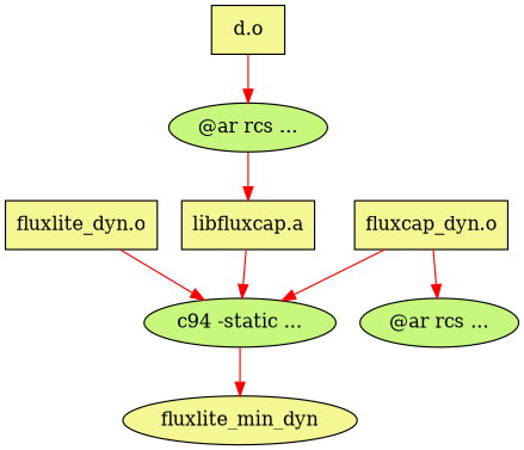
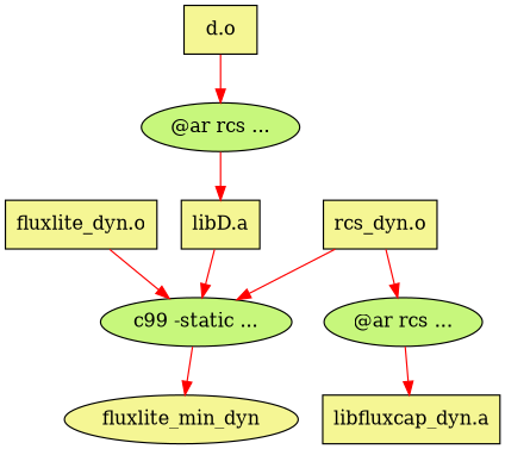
  digraph {
    node [fillcolor="#f5f694" shape=box style=filled]
    edge [color=red]
    n1 [label=fluxlite_min_dyn shape=ellipse]
-   n2 [fillcolor="#c7f77c" label="c94 -static ..." shape=ellipse]
+   n2 [fillcolor="#c7f77c" label="c99 -static ..." shape=ellipse]
    n3 [label="fluxlite_dyn.o"]
+   n4 [label="libfluxcap_dyn.a"]
    n5 [fillcolor="#c7f77c" label="@ar rcs ..." shape=ellipse]
-   n6 [label="fluxcap_dyn.o"]
-   n7 [label="libfluxcap.a"]
+   n6 [label="rcs_dyn.o"]
+   n7 [label="libD.a"]
    n8 [fillcolor="#c7f77c" label="@ar rcs ..." shape=ellipse]
    n9 [label="d.o"]
    n2 -> n1
    n3 -> n2
+   n5 -> n4
    n6 -> n2
    n6 -> n5
    n7 -> n2
    n8 -> n7
    n9 -> n8
  }
